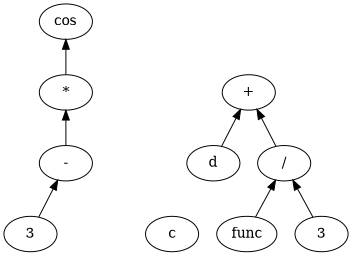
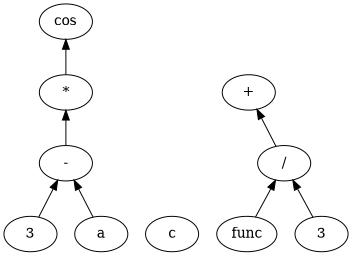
  digraph {
    rankdir=BT
    n1 [label=3]
    n2 [label="-"]
    n3 [label="*"]
+   n4 [label=a]
    n5 [label=cos]
    n6 [label=c]
-   n7 [label=d]
    n8 [label="+"]
    n9 [label=func]
    n10 [label="/"]
    n11 [label=3]
    n1 -> n2
    n2 -> n3
    n3 -> n5
-   n7 -> n8
+   n4 -> n2
    n9 -> n10
    n10 -> n8
    n11 -> n10
  }
